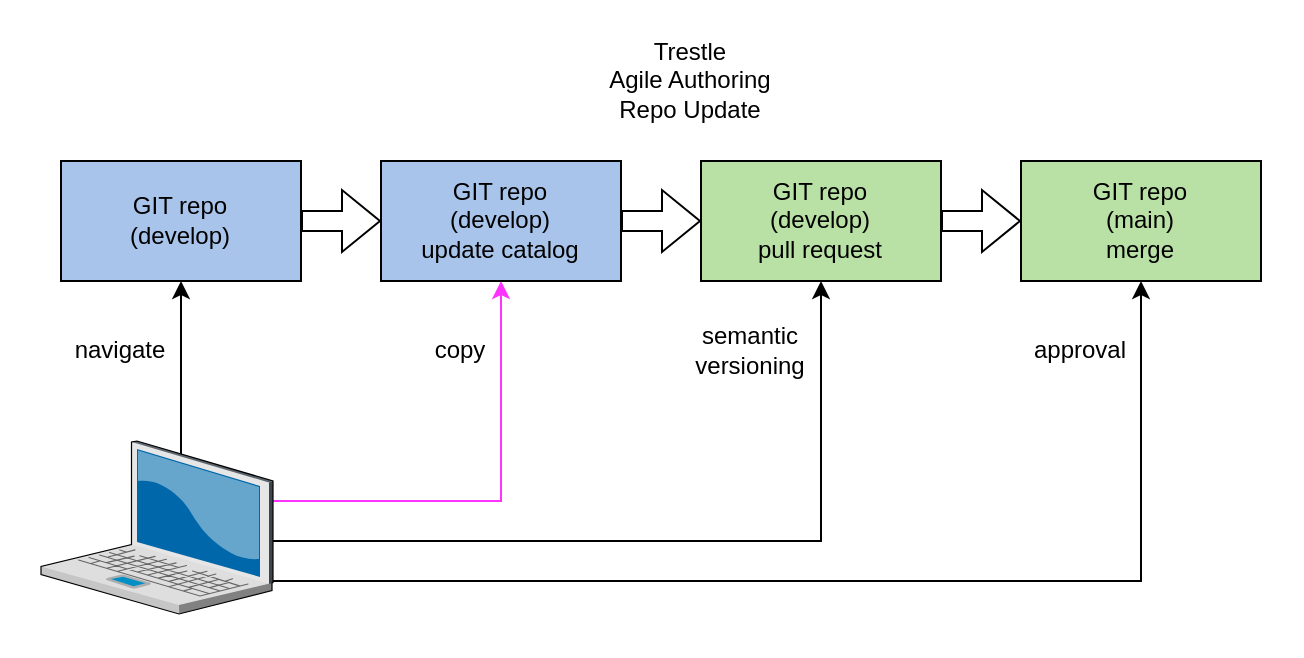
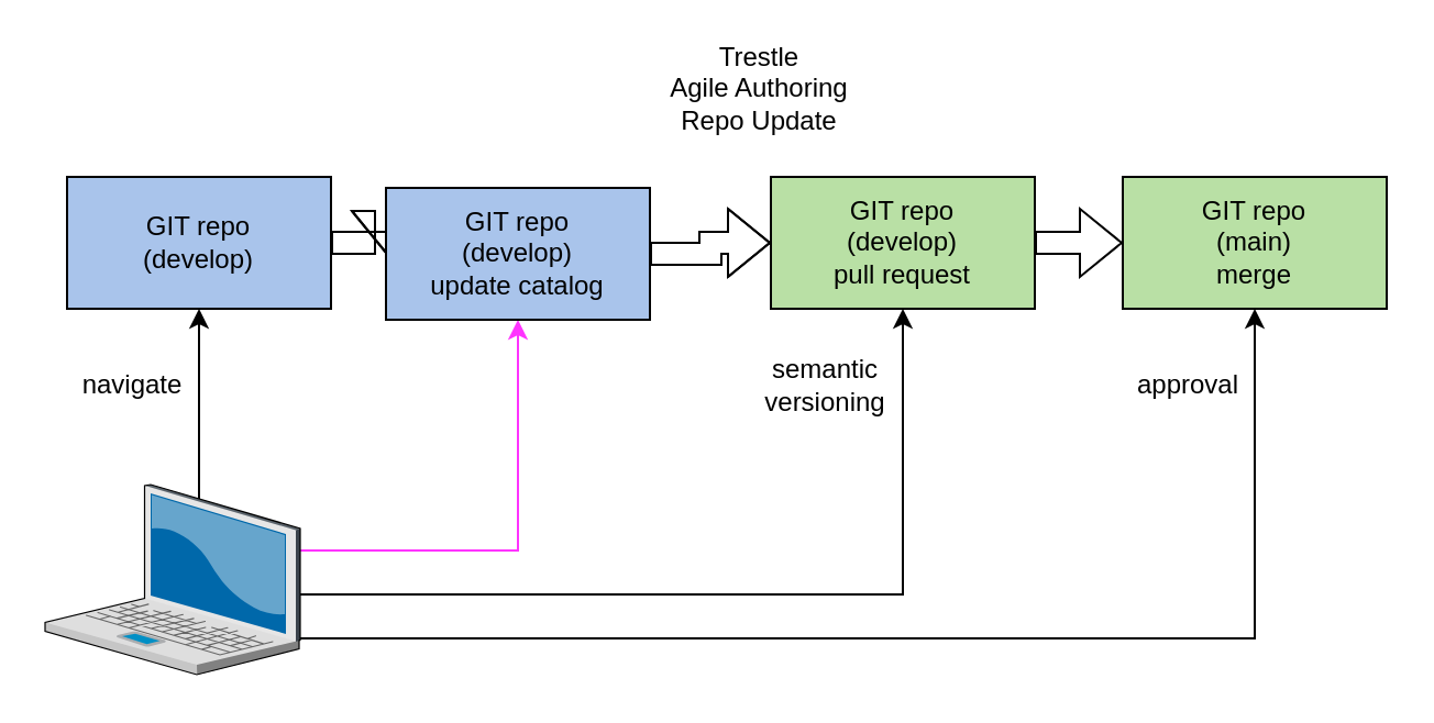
  <mxCell id="0" />
  <mxCell id="1" parent="0" />
  <mxCell id="2" style="edgeStyle=orthogonalEdgeStyle;rounded=0;orthogonalLoop=1;jettySize=auto;html=1;exitX=1;exitY=0.5;exitDx=0;exitDy=0;entryX=0.5;entryY=1;entryDx=0;entryDy=0;" parent="1" source="4" target="18" edge="1"><mxGeometry relative="1" as="geometry" /></mxCell>
  <mxCell id="3" style="edgeStyle=orthogonalEdgeStyle;rounded=0;orthogonalLoop=1;jettySize=auto;html=1;exitX=1;exitY=0.5;exitDx=0;exitDy=0;entryX=0.5;entryY=1;entryDx=0;entryDy=0;" parent="1" source="5" target="11" edge="1"><mxGeometry relative="1" as="geometry" /></mxCell>
  <mxCell id="4" value="" style="rounded=0;whiteSpace=wrap;html=1;" parent="1" vertex="1"><mxGeometry x="80" y="280" width="20" height="20" as="geometry" /></mxCell>
  <mxCell id="5" value="" style="rounded=0;whiteSpace=wrap;html=1;" parent="1" vertex="1"><mxGeometry x="80" y="260" width="20" height="20" as="geometry" /></mxCell>
  <mxCell id="6" style="edgeStyle=orthogonalEdgeStyle;rounded=0;orthogonalLoop=1;jettySize=auto;html=1;exitX=0.5;exitY=0;exitDx=0;exitDy=0;entryX=0.5;entryY=1;entryDx=0;entryDy=0;" parent="1" source="8" target="10" edge="1"><mxGeometry relative="1" as="geometry" /></mxCell>
  <mxCell id="7" style="edgeStyle=orthogonalEdgeStyle;rounded=0;orthogonalLoop=1;jettySize=auto;html=1;exitX=1;exitY=0.5;exitDx=0;exitDy=0;entryX=0.5;entryY=1;entryDx=0;entryDy=0;fillColor=#FF0000;strokeColor=#FF33FF;" edge="1" parent="1" source="8" target="13"><mxGeometry relative="1" as="geometry" /></mxCell>
  <mxCell id="8" value="" style="rounded=0;whiteSpace=wrap;html=1;" parent="1" vertex="1"><mxGeometry x="80" y="240" width="20" height="20" as="geometry" /></mxCell>
  <mxCell id="9" style="edgeStyle=orthogonalEdgeStyle;rounded=0;orthogonalLoop=1;jettySize=auto;html=1;exitX=1;exitY=0.5;exitDx=0;exitDy=0;entryX=0;entryY=0.5;entryDx=0;entryDy=0;shape=flexArrow;" parent="1" source="10" target="13" edge="1"><mxGeometry relative="1" as="geometry" /></mxCell>
  <mxCell id="10" value="GIT repo&lt;br&gt;(develop)" style="rounded=0;whiteSpace=wrap;html=1;fillColor=#A9C4EB;" parent="1" vertex="1"><mxGeometry x="30" y="80" width="120" height="60" as="geometry" /></mxCell>
  <mxCell id="11" value="GIT repo&lt;br&gt;(develop)&lt;br&gt;pull request" style="rounded=0;whiteSpace=wrap;html=1;fillColor=#b9e0a5;" parent="1" vertex="1"><mxGeometry x="350" y="80" width="120" height="60" as="geometry" /></mxCell>
  <mxCell id="12" style="edgeStyle=orthogonalEdgeStyle;rounded=0;orthogonalLoop=1;jettySize=auto;html=1;exitX=1;exitY=0.5;exitDx=0;exitDy=0;entryX=0;entryY=0.5;entryDx=0;entryDy=0;shape=flexArrow;" parent="1" source="13" target="11" edge="1"><mxGeometry relative="1" as="geometry" /></mxCell>
- <mxCell id="13" value="GIT repo&lt;br&gt;(develop)&lt;br&gt;update catalog" style="rounded=0;whiteSpace=wrap;html=1;fillColor=#A9C4EB;" parent="1" vertex="1"><mxGeometry x="190" y="80" width="120" height="60" as="geometry" /></mxCell>
+ <mxCell id="13" value="GIT repo&lt;br&gt;(develop)&lt;br&gt;update catalog" style="rounded=0;whiteSpace=wrap;html=1;fillColor=#A9C4EB;" parent="1" vertex="1"><mxGeometry x="175" y="85" width="120" height="60" as="geometry" /></mxCell>
  <mxCell id="14" value="" style="verticalLabelPosition=bottom;sketch=0;aspect=fixed;html=1;verticalAlign=top;strokeColor=none;align=center;outlineConnect=0;shape=mxgraph.citrix.laptop_2;" parent="1" vertex="1"><mxGeometry x="20" y="220" width="116" height="86.5" as="geometry" /></mxCell>
  <mxCell id="15" value="Trestle&lt;br&gt;Agile Authoring&lt;br&gt;Repo Update" style="text;html=1;strokeColor=none;fillColor=none;align=center;verticalAlign=middle;whiteSpace=wrap;rounded=0;" parent="1" vertex="1"><mxGeometry x="285" y="20" width="120" height="40" as="geometry" /></mxCell>
  <mxCell id="16" value="navigate" style="text;html=1;strokeColor=none;fillColor=none;align=center;verticalAlign=middle;whiteSpace=wrap;rounded=0;" parent="1" vertex="1"><mxGeometry x="30" y="160" width="60" height="30" as="geometry" /></mxCell>
- <mxCell id="17" value="copy" style="text;html=1;strokeColor=none;fillColor=none;align=center;verticalAlign=middle;whiteSpace=wrap;rounded=0;" parent="1" vertex="1"><mxGeometry x="200" y="160" width="60" height="30" as="geometry" /></mxCell>
  <mxCell id="18" value="GIT repo&lt;br&gt;(main)&lt;br&gt;merge" style="rounded=0;whiteSpace=wrap;html=1;fillColor=#B9E0A5;" parent="1" vertex="1"><mxGeometry x="510" y="80" width="120" height="60" as="geometry" /></mxCell>
  <mxCell id="19" value="semantic&lt;br&gt;versioning" style="text;html=1;strokeColor=none;fillColor=none;align=center;verticalAlign=middle;whiteSpace=wrap;rounded=0;" parent="1" vertex="1"><mxGeometry x="345" y="160" width="60" height="30" as="geometry" /></mxCell>
  <mxCell id="20" value="approval" style="text;html=1;strokeColor=none;fillColor=none;align=center;verticalAlign=middle;whiteSpace=wrap;rounded=0;" parent="1" vertex="1"><mxGeometry x="510" y="160" width="60" height="30" as="geometry" /></mxCell>
  <mxCell id="21" value="" style="shape=flexArrow;endArrow=classic;html=1;rounded=0;entryX=0;entryY=0.5;entryDx=0;entryDy=0;" parent="1" source="11" target="18" edge="1"><mxGeometry width="50" height="50" relative="1" as="geometry"><mxPoint x="350" y="310" as="sourcePoint" /><mxPoint x="400" y="260" as="targetPoint" /></mxGeometry></mxCell>
